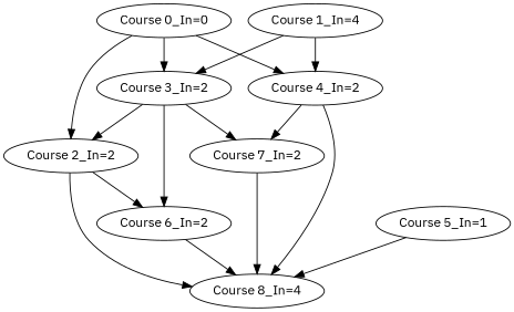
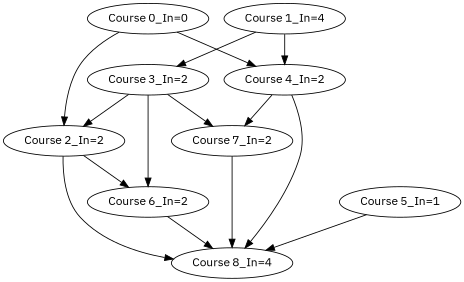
  digraph {
    fontname="IBM Plex Sans"
    node [fontname="IBM Plex Sans"]
    edge [fontname="IBM Plex Sans"]
    "Course 0_In=0"
    "Course 2_In=2"
    "Course 3_In=2"
    "Course 4_In=2"
    "Course 6_In=2"
    "Course 8_In=4"
    "Course 7_In=2"
    "Course 5_In=1"
    n9 [label="Course 1_In=4"]
    "Course 0_In=0" -> "Course 2_In=2"
-   "Course 0_In=0" -> "Course 3_In=2"
    "Course 0_In=0" -> "Course 4_In=2"
    "Course 2_In=2" -> "Course 6_In=2"
    "Course 2_In=2" -> "Course 8_In=4"
    "Course 3_In=2" -> "Course 2_In=2"
    "Course 3_In=2" -> "Course 6_In=2"
    "Course 3_In=2" -> "Course 7_In=2"
    "Course 4_In=2" -> "Course 8_In=4"
    "Course 4_In=2" -> "Course 7_In=2"
    "Course 6_In=2" -> "Course 8_In=4"
    "Course 7_In=2" -> "Course 8_In=4"
    "Course 5_In=1" -> "Course 8_In=4"
    n9 -> "Course 3_In=2"
    n9 -> "Course 4_In=2"
  }
